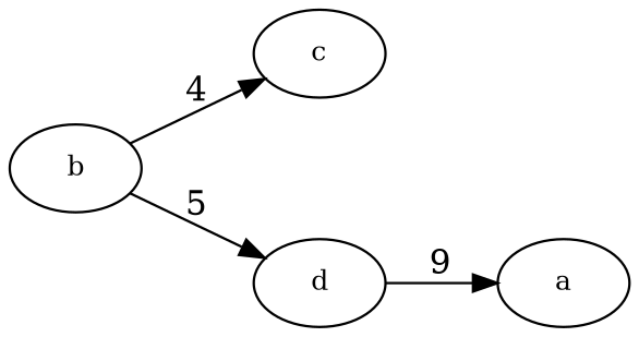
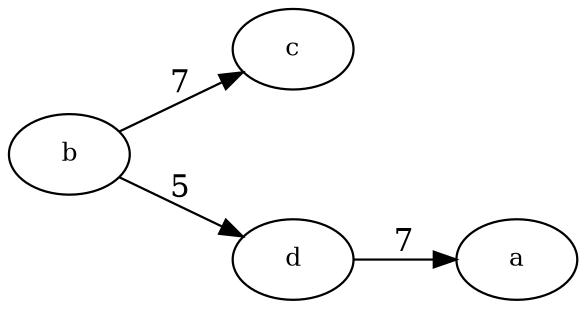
  strict digraph {
    nodesep=0.8
    rankdir=LR
    splines=true
    node [fontsize=11]
    b
    c
    d
    a
-   b -> c [label=4 peso=7]
+   b -> c [label=7 peso=7]
    b -> d [label=5 peso=2]
-   d -> a [label=9 peso=9]
+   d -> a [label=7 peso=9]
  }
